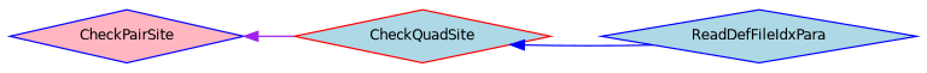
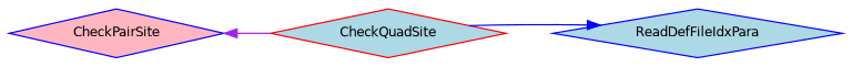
  digraph {
    rankdir=LR
    node [color=blue fillcolor=lightblue fontname=Helvetica fontsize=10 shape=diamond style=filled]
    edge [dir=back fontname=Helvetica fontsize=10 labelfontname=Helvetica labelfontsize=10 style=solid]
    n1 [fillcolor=lightpink fontcolor=black height=0.2 label=CheckPairSite width=0.4]
    n2 [color=red height=0.2 label=CheckQuadSite width=0.4]
    n3 [height=0.2 label=ReadDefFileIdxPara width=0.4]
    n1 -> n2 [color=purple]
-   n2 -> n3 [color=blue]
+   n3 -> n2 [color=blue]
  }
